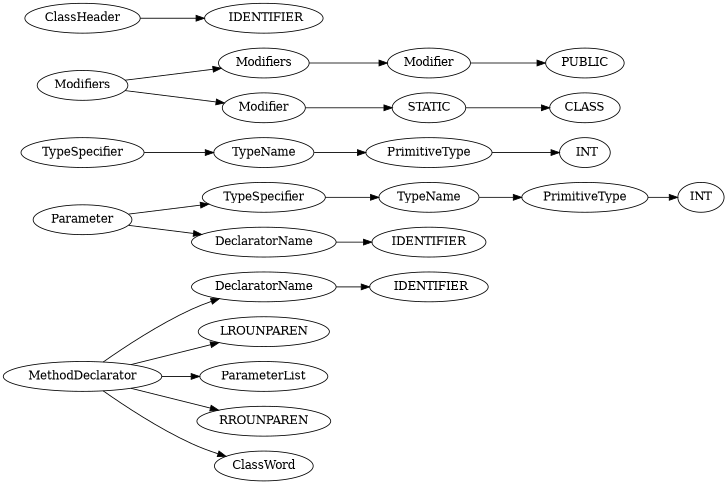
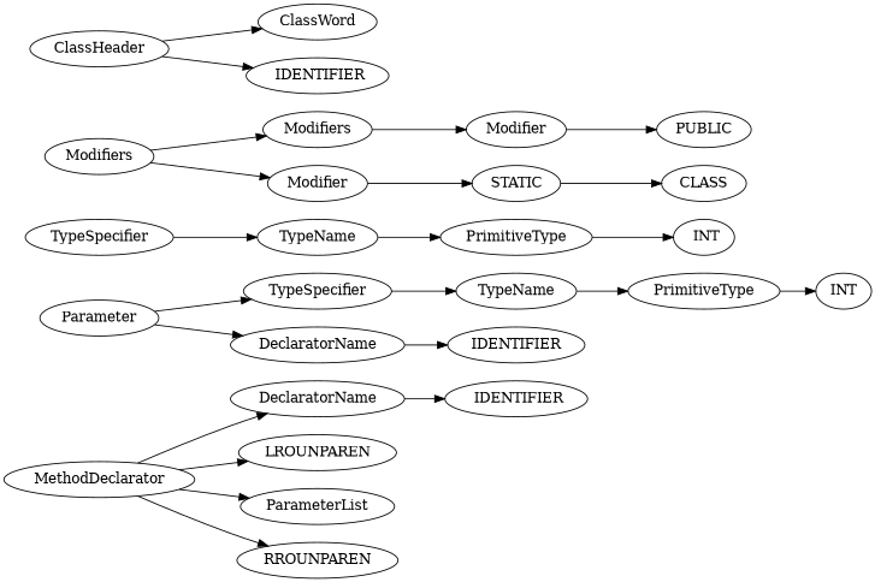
  digraph {
    rankdir=LR
    n1 [label=MethodDeclarator]
    n2 [label=DeclaratorName]
    n3 [label=LROUNPAREN]
    n4 [label=ParameterList]
    n5 [label=RROUNPAREN]
    n6 [label=" IDENTIFIER"]
    n7 [label=Parameter]
    n8 [label=TypeSpecifier]
    n9 [label=DeclaratorName]
    n10 [label=TypeName]
    n11 [label=IDENTIFIER]
    n12 [label=PrimitiveType]
    n13 [label=INT]
    n14 [label=TypeSpecifier]
    n15 [label=TypeName]
    n16 [label=PrimitiveType]
    n17 [label=" INT"]
    n18 [label=Modifiers]
    n19 [label=Modifiers]
    n20 [label=Modifier]
    n21 [label=Modifier]
    n22 [label=STATIC]
    n23 [label=PUBLIC]
    n24 [label=CLASS]
    n25 [label=ClassHeader]
    n26 [label=ClassWord]
    n27 [label=" IDENTIFIER"]
    n1 -> n2
    n1 -> n3
    n1 -> n4
    n1 -> n5
    n2 -> n6
    n7 -> n8
    n7 -> n9
    n8 -> n10
    n9 -> n11
    n10 -> n12
    n12 -> n13
    n14 -> n15
    n15 -> n16
    n16 -> n17
    n18 -> n19
    n18 -> n20
    n19 -> n21
    n20 -> n22
    n21 -> n23
    n22 -> n24
-   n1 -> n26
+   n25 -> n26
    n25 -> n27
  }
